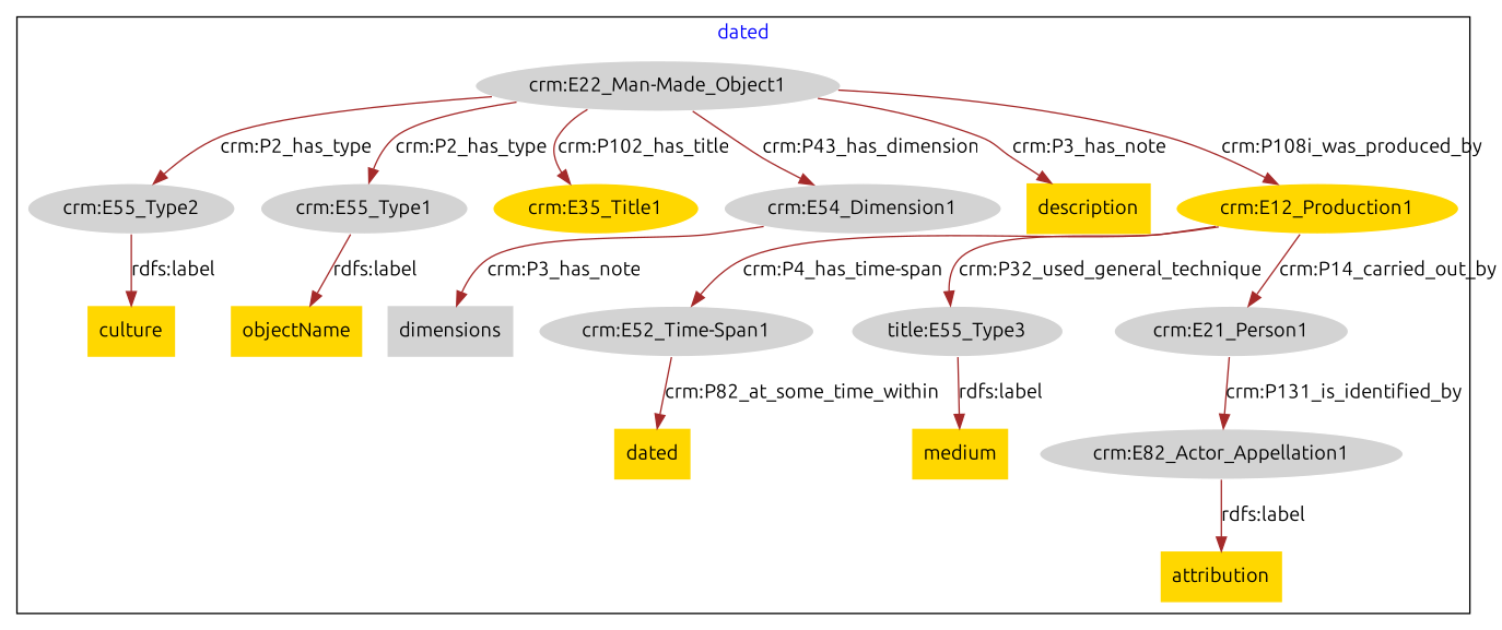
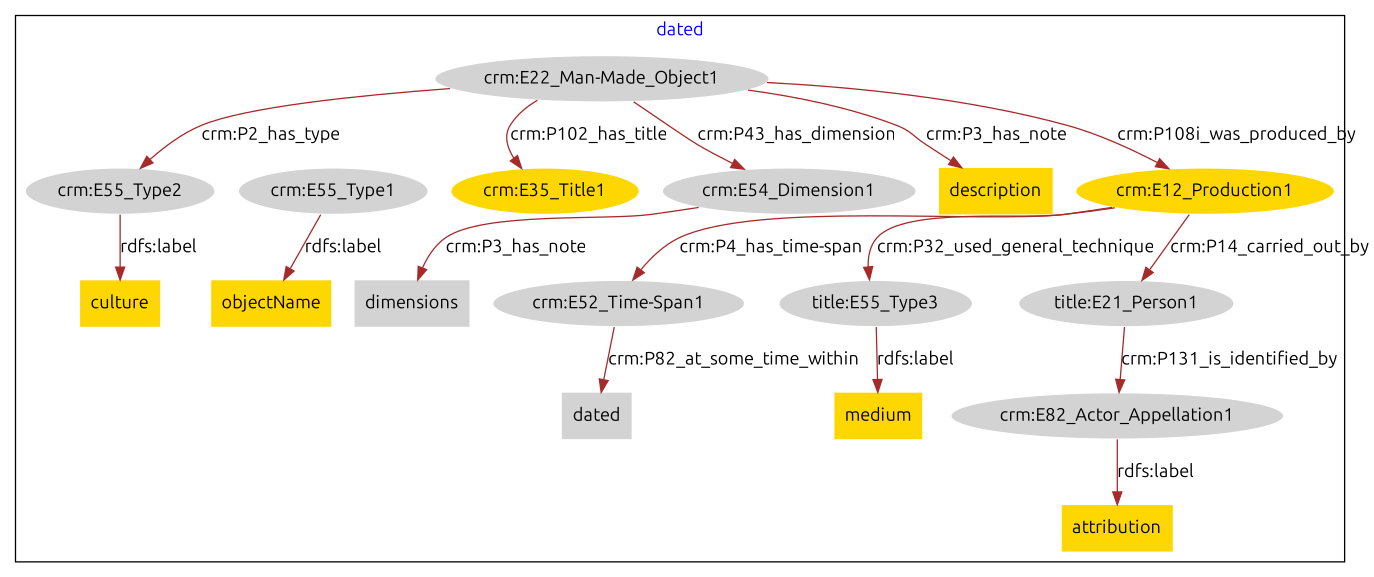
  digraph {
    fontcolor=blue
    fontname=Ubuntu
    remincross=true
    node [color=white fillcolor=lightgray fontname=Ubuntu style=filled]
    edge [color=brown fontcolor=black fontname=Ubuntu]
    n1 [label="crm:E55_Type2"]
    n2 [fillcolor=gold label=culture shape=plaintext color=""]
    n3 [label="crm:E82_Actor_Appellation1"]
    n4 [fillcolor=gold label=attribution shape=plaintext color=""]
    n5 [label="crm:E55_Type1"]
    n6 [fillcolor=gold label=objectName shape=plaintext color=""]
    n7 [fillcolor=gold label="crm:E35_Title1"]
    n8 [label="crm:E52_Time-Span1"]
-   n9 [fillcolor=gold label=dated shape=plaintext color=""]
+   n9 [label=dated shape=plaintext color=""]
    n10 [label="title:E55_Type3"]
    n11 [fillcolor=gold label=medium shape=plaintext color=""]
    n12 [label="crm:E54_Dimension1"]
    n13 [label=dimensions shape=plaintext color=""]
    n14 [label="crm:E22_Man-Made_Object1"]
    n15 [fillcolor=gold label=description shape=plaintext color=""]
    n16 [fillcolor=gold label="crm:E12_Production1"]
-   n17 [label="crm:E21_Person1"]
+   n17 [label="title:E21_Person1"]
    subgraph cluster_1 {
      label=dated
      n1
      n2
      n3
      n4
      n5
      n6
      n7
      n8
      n9
      n10
      n11
      n12
      n13
      n14
      n15
      n16
      n17
    }
    n1 -> n2 [label="rdfs:label"]
    n3 -> n4 [label="rdfs:label"]
    n5 -> n6 [label="rdfs:label"]
    n8 -> n9 [label="crm:P82_at_some_time_within"]
    n10 -> n11 [label="rdfs:label"]
    n12 -> n13 [label="crm:P3_has_note"]
    n14 -> n1 [label="crm:P2_has_type"]
-   n14 -> n5 [label="crm:P2_has_type"]
    n14 -> n7 [label="crm:P102_has_title"]
    n14 -> n12 [label="crm:P43_has_dimension"]
    n14 -> n15 [label="crm:P3_has_note"]
    n14 -> n16 [label="crm:P108i_was_produced_by"]
    n16 -> n8 [label="crm:P4_has_time-span"]
    n16 -> n10 [label="crm:P32_used_general_technique"]
    n16 -> n17 [label="crm:P14_carried_out_by"]
    n17 -> n3 [label="crm:P131_is_identified_by"]
  }
